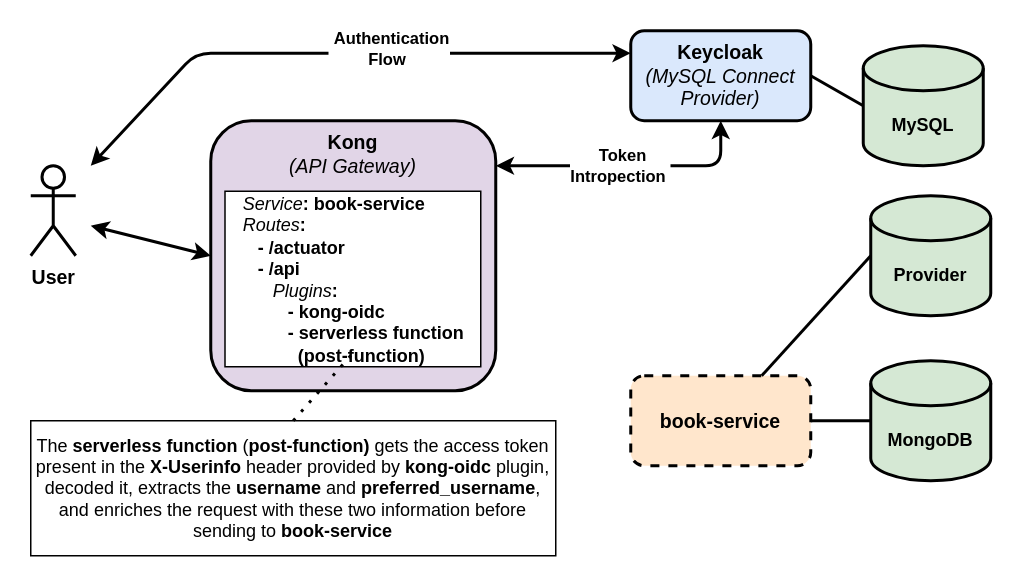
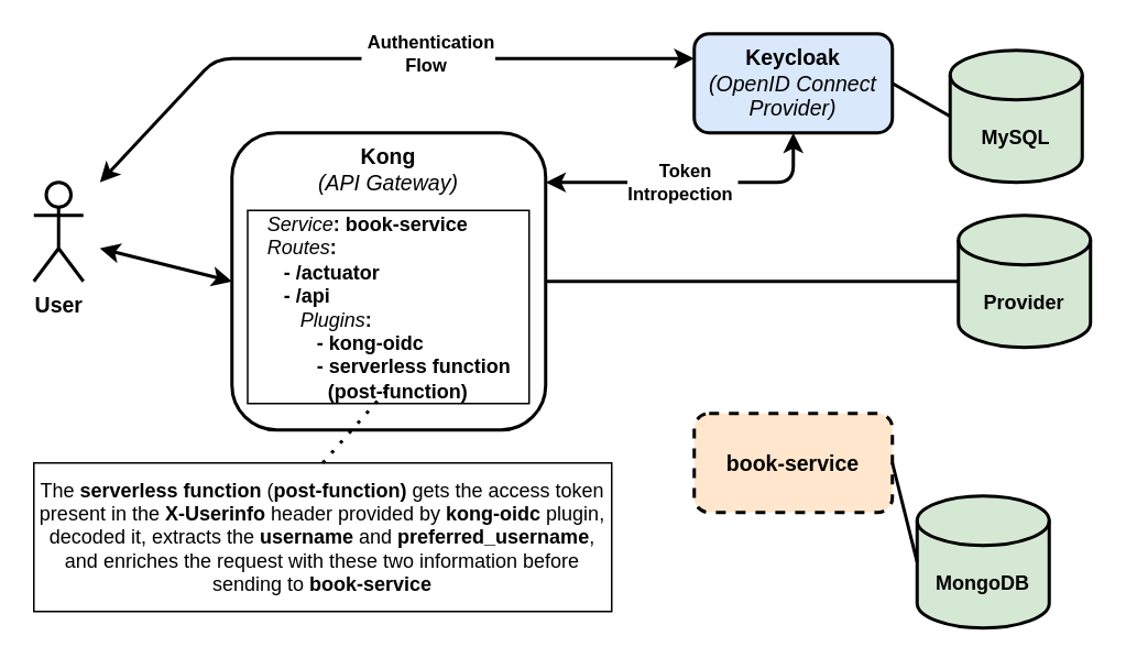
  <mxCell id="0" />
  <mxCell id="1" parent="0" />
  <mxCell id="2" value="&lt;font style=&quot;font-size: 13px&quot;&gt;&lt;b&gt;book-service&lt;/b&gt;&lt;/font&gt;" style="rounded=1;whiteSpace=wrap;html=1;strokeWidth=2;fillColor=#ffe6cc;dashed=1;" parent="1" vertex="1"><mxGeometry x="420" y="250" width="120" height="60" as="geometry" /></mxCell>
- <mxCell id="3" value="&lt;font style=&quot;font-size: 13px&quot;&gt;&lt;b&gt;Kong&lt;/b&gt;&lt;br&gt;&lt;i&gt;(API Gateway)&lt;/i&gt;&lt;br&gt;&lt;/font&gt;" style="rounded=1;whiteSpace=wrap;html=1;strokeWidth=2;horizontal=1;verticalAlign=top;fillColor=#e1d5e7;" parent="1" vertex="1"><mxGeometry x="140" y="80" width="190" height="180" as="geometry" /></mxCell>
- <mxCell id="4" value="&lt;font style=&quot;font-size: 13px&quot;&gt;&lt;b&gt;Keycloak&lt;/b&gt;&lt;br&gt;&lt;i&gt;(MySQL Connect&lt;br&gt;Provider)&lt;/i&gt;&lt;br&gt;&lt;/font&gt;" style="rounded=1;whiteSpace=wrap;html=1;strokeWidth=2;fillColor=#dae8fc;" parent="1" vertex="1"><mxGeometry x="420" y="20" width="120" height="60" as="geometry" /></mxCell>
- <mxCell id="5" value="&lt;b&gt;MongoDB&lt;/b&gt;" style="shape=cylinder3;whiteSpace=wrap;html=1;boundedLbl=1;backgroundOutline=1;size=15;strokeWidth=2;fillColor=#d5e8d4;" parent="1" vertex="1"><mxGeometry x="580" y="240" width="80" height="80" as="geometry" /></mxCell>
+ <mxCell id="3" value="&lt;font style=&quot;font-size: 13px&quot;&gt;&lt;b&gt;Kong&lt;/b&gt;&lt;br&gt;&lt;i&gt;(API Gateway)&lt;/i&gt;&lt;br&gt;&lt;/font&gt;" style="rounded=1;whiteSpace=wrap;html=1;strokeWidth=2;horizontal=1;verticalAlign=top;fillColor=#ffffff;" parent="1" vertex="1"><mxGeometry x="140" y="80" width="190" height="180" as="geometry" /></mxCell>
+ <mxCell id="4" value="&lt;font style=&quot;font-size: 13px&quot;&gt;&lt;b&gt;Keycloak&lt;/b&gt;&lt;br&gt;&lt;i&gt;(OpenID Connect&lt;br&gt;Provider)&lt;/i&gt;&lt;br&gt;&lt;/font&gt;" style="rounded=1;whiteSpace=wrap;html=1;strokeWidth=2;fillColor=#dae8fc;" parent="1" vertex="1"><mxGeometry x="420" y="20" width="120" height="60" as="geometry" /></mxCell>
+ <mxCell id="5" value="&lt;b&gt;MongoDB&lt;/b&gt;" style="shape=cylinder3;whiteSpace=wrap;html=1;boundedLbl=1;backgroundOutline=1;size=15;strokeWidth=2;fillColor=#d5e8d4;" parent="1" vertex="1"><mxGeometry x="555" y="300" width="80" height="80" as="geometry" /></mxCell>
  <mxCell id="6" value="&lt;b&gt;Provider&lt;/b&gt;" style="shape=cylinder3;whiteSpace=wrap;html=1;boundedLbl=1;backgroundOutline=1;size=15;strokeWidth=2;fillColor=#d5e8d4;" parent="1" vertex="1"><mxGeometry x="580" y="130" width="80" height="80" as="geometry" /></mxCell>
  <mxCell id="7" value="&lt;b&gt;MySQL&lt;br&gt;&lt;/b&gt;" style="shape=cylinder3;whiteSpace=wrap;html=1;boundedLbl=1;backgroundOutline=1;size=15;strokeWidth=2;fillColor=#d5e8d4;" parent="1" vertex="1"><mxGeometry x="575" y="30" width="80" height="80" as="geometry" /></mxCell>
  <mxCell id="8" value="" style="endArrow=none;html=1;entryX=1;entryY=0.5;entryDx=0;entryDy=0;exitX=0;exitY=0.5;exitDx=0;exitDy=0;exitPerimeter=0;strokeWidth=2;" parent="1" source="5" target="2" edge="1"><mxGeometry width="50" height="50" relative="1" as="geometry"><mxPoint x="250" y="370" as="sourcePoint" /><mxPoint x="300" y="320" as="targetPoint" /></mxGeometry></mxCell>
  <mxCell id="9" value="" style="endArrow=none;html=1;strokeWidth=2;exitX=0;exitY=0.5;exitDx=0;exitDy=0;exitPerimeter=0;" parent="1" source="7" edge="1"><mxGeometry width="50" height="50" relative="1" as="geometry"><mxPoint x="780" y="280" as="sourcePoint" /><mxPoint x="540" y="50" as="targetPoint" /></mxGeometry></mxCell>
  <mxCell id="10" value="User" style="shape=umlActor;verticalLabelPosition=bottom;verticalAlign=top;html=1;outlineConnect=0;strokeWidth=2;fontSize=13;fontStyle=1;horizontal=1;labelPosition=center;align=center;" parent="1" vertex="1"><mxGeometry x="20" y="110" width="30" height="60" as="geometry" /></mxCell>
  <mxCell id="11" value="" style="endArrow=classic;html=1;fontSize=13;strokeWidth=2;entryX=0;entryY=0.5;entryDx=0;entryDy=0;startArrow=classic;startFill=1;" parent="1" target="3" edge="1"><mxGeometry width="50" height="50" relative="1" as="geometry"><mxPoint x="60" y="150" as="sourcePoint" /><mxPoint x="414" y="150" as="targetPoint" /></mxGeometry></mxCell>
  <mxCell id="12" value="" style="endArrow=classic;html=1;fontSize=11;strokeWidth=2;entryX=0.5;entryY=1;entryDx=0;entryDy=0;startArrow=classic;startFill=1;" parent="1" target="4" edge="1"><mxGeometry width="50" height="50" relative="1" as="geometry"><mxPoint x="330" y="110" as="sourcePoint" /><mxPoint x="540" y="250" as="targetPoint" /><Array as="points"><mxPoint x="480" y="110" /></Array></mxGeometry></mxCell>
  <mxCell id="13" value="&lt;b&gt;&amp;nbsp;Token&lt;br&gt;Intropection&amp;nbsp;&lt;/b&gt;" style="edgeLabel;html=1;align=center;verticalAlign=middle;resizable=0;points=[];fontSize=11;" parent="12" vertex="1" connectable="0"><mxGeometry x="0.082" y="1" relative="1" as="geometry"><mxPoint x="-15" as="offset" /></mxGeometry></mxCell>
  <mxCell id="14" value="" style="endArrow=classic;html=1;fontSize=13;strokeWidth=2;startArrow=classic;startFill=1;exitX=0;exitY=0.25;exitDx=0;exitDy=0;" parent="1" source="4" edge="1"><mxGeometry width="50" height="50" relative="1" as="geometry"><mxPoint x="440" y="60" as="sourcePoint" /><mxPoint x="60" y="110" as="targetPoint" /><Array as="points"><mxPoint x="130" y="35" /></Array></mxGeometry></mxCell>
  <mxCell id="15" value="&lt;b&gt;&amp;nbsp;Authentication&lt;br&gt;Flow&amp;nbsp;&lt;/b&gt;" style="edgeLabel;html=1;align=center;verticalAlign=middle;resizable=0;points=[];fontSize=11;" parent="14" vertex="1" connectable="0"><mxGeometry x="-0.172" y="-3" relative="1" as="geometry"><mxPoint x="1" as="offset" /></mxGeometry></mxCell>
- <mxCell id="16" value="" style="endArrow=none;html=1;fontSize=11;strokeWidth=2;exitX=0;exitY=0.5;exitDx=0;exitDy=0;exitPerimeter=0;" parent="1" source="6" target="2" edge="1"><mxGeometry width="50" height="50" relative="1" as="geometry"><mxPoint x="120" y="360" as="sourcePoint" /><mxPoint x="170" y="310" as="targetPoint" /></mxGeometry></mxCell>
+ <mxCell id="16" value="" style="endArrow=none;html=1;fontSize=11;strokeWidth=2;entryX=1;entryY=0.5;entryDx=0;entryDy=0;exitX=0;exitY=0.5;exitDx=0;exitDy=0;exitPerimeter=0;" parent="1" source="6" target="3" edge="1"><mxGeometry width="50" height="50" relative="1" as="geometry"><mxPoint x="120" y="360" as="sourcePoint" /><mxPoint x="170" y="310" as="targetPoint" /></mxGeometry></mxCell>
  <mxCell id="17" value="&lt;div style=&quot;text-align: left&quot;&gt;&lt;i&gt;Service&lt;/i&gt;&lt;b&gt;: book-service&lt;/b&gt;&lt;/div&gt;&lt;div style=&quot;text-align: left&quot;&gt;&lt;i&gt;Routes&lt;/i&gt;&lt;b&gt;:&lt;/b&gt;&lt;/div&gt;&lt;div style=&quot;text-align: left&quot;&gt;&lt;span&gt;&lt;b&gt;&amp;nbsp; &amp;nbsp;- /actuator&lt;/b&gt;&lt;/span&gt;&lt;/div&gt;&lt;div style=&quot;text-align: left&quot;&gt;&lt;span&gt;&lt;b&gt;&amp;nbsp; &amp;nbsp;- /api&lt;/b&gt;&lt;/span&gt;&lt;/div&gt;&lt;div style=&quot;text-align: left&quot;&gt;&lt;b&gt;&amp;nbsp; &amp;nbsp; &amp;nbsp; &lt;/b&gt;&lt;i&gt;Plugins&lt;/i&gt;&lt;b&gt;:&lt;/b&gt;&lt;/div&gt;&lt;div style=&quot;text-align: left&quot;&gt;&lt;span&gt;&lt;b&gt;&amp;nbsp; &amp;nbsp; &amp;nbsp; &amp;nbsp; &amp;nbsp;- kong-oidc&lt;/b&gt;&lt;/span&gt;&lt;/div&gt;&lt;div style=&quot;text-align: left&quot;&gt;&lt;span&gt;&lt;b&gt;&amp;nbsp; &amp;nbsp; &amp;nbsp; &amp;nbsp; &amp;nbsp;- serverless function&lt;/b&gt;&lt;/span&gt;&lt;/div&gt;&lt;div style=&quot;text-align: left&quot;&gt;&lt;span&gt;&lt;b&gt;&amp;nbsp; &amp;nbsp; &amp;nbsp; &amp;nbsp; &amp;nbsp; &amp;nbsp;(post-function)&lt;/b&gt;&lt;/span&gt;&lt;/div&gt;" style="rounded=0;whiteSpace=wrap;html=1;" parent="1" vertex="1"><mxGeometry x="149.5" y="127" width="170.5" height="117" as="geometry" /></mxCell>
  <mxCell id="18" value="The &lt;b&gt;serverless function&lt;/b&gt; (&lt;b&gt;post-function)&lt;/b&gt; gets the access token present in the &lt;b&gt;X-Userinfo&lt;/b&gt; header provided by &lt;b&gt;kong-oidc&lt;/b&gt; plugin, decoded it, extracts the &lt;b&gt;username&lt;/b&gt; and &lt;b&gt;preferred_username&lt;/b&gt;, and enriches&amp;nbsp;the request with these two information before sending to &lt;b&gt;book-service&lt;/b&gt;" style="rounded=0;whiteSpace=wrap;html=1;align=center;" parent="1" vertex="1"><mxGeometry x="20" y="280" width="350" height="90" as="geometry" /></mxCell>
  <mxCell id="19" value="" style="endArrow=none;dashed=1;html=1;dashPattern=1 3;strokeWidth=2;rounded=0;entryX=0.504;entryY=0.915;entryDx=0;entryDy=0;entryPerimeter=0;exitX=0.5;exitY=0;exitDx=0;exitDy=0;" parent="1" source="18" target="17" edge="1"><mxGeometry width="50" height="50" relative="1" as="geometry"><mxPoint x="70" y="270" as="sourcePoint" /><mxPoint x="120" y="220" as="targetPoint" /></mxGeometry></mxCell>
